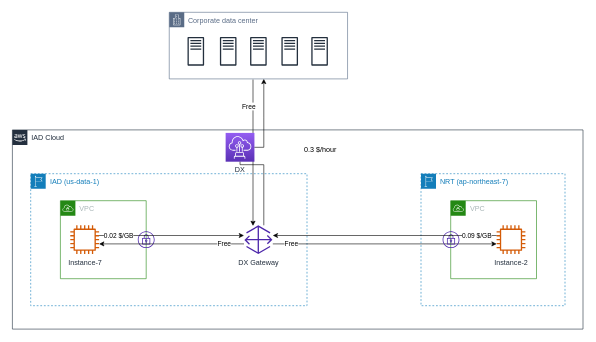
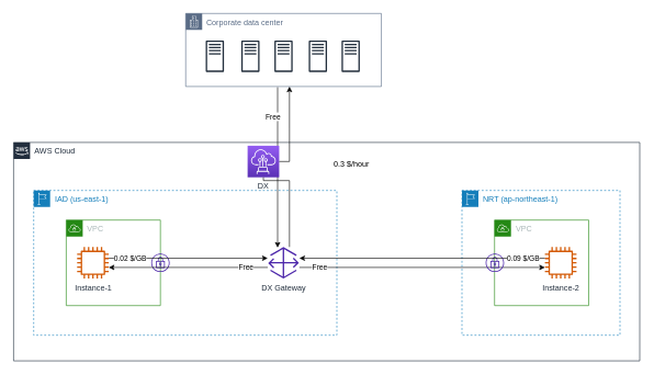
  <mxCell id="0" />
  <mxCell id="1" parent="0" />
  <mxCell id="2" style="edgeStyle=orthogonalEdgeStyle;rounded=0;orthogonalLoop=1;jettySize=auto;html=1;" parent="1" edge="1"><mxGeometry relative="1" as="geometry"><mxPoint x="421" y="132" as="sourcePoint" /><mxPoint x="421" y="376" as="targetPoint" /></mxGeometry></mxCell>
  <mxCell id="3" value="Free" style="edgeLabel;html=1;align=center;verticalAlign=middle;resizable=0;points=[];" parent="2" vertex="1" connectable="0"><mxGeometry x="-0.188" relative="1" as="geometry"><mxPoint x="-8" y="-55" as="offset" /></mxGeometry></mxCell>
- <mxCell id="4" value="IAD Cloud" style="points=[[0,0],[0.25,0],[0.5,0],[0.75,0],[1,0],[1,0.25],[1,0.5],[1,0.75],[1,1],[0.75,1],[0.5,1],[0.25,1],[0,1],[0,0.75],[0,0.5],[0,0.25]];outlineConnect=0;gradientColor=none;html=1;whiteSpace=wrap;fontSize=12;fontStyle=0;container=1;pointerEvents=0;collapsible=0;recursiveResize=0;shape=mxgraph.aws4.group;grIcon=mxgraph.aws4.group_aws_cloud_alt;strokeColor=#232F3E;fillColor=none;verticalAlign=top;align=left;spacingLeft=30;fontColor=#232F3E;dashed=0;" parent="1" vertex="1"><mxGeometry x="20" y="216" width="951" height="332" as="geometry" /></mxCell>
+ <mxCell id="4" value="AWS Cloud" style="points=[[0,0],[0.25,0],[0.5,0],[0.75,0],[1,0],[1,0.25],[1,0.5],[1,0.75],[1,1],[0.75,1],[0.5,1],[0.25,1],[0,1],[0,0.75],[0,0.5],[0,0.25]];outlineConnect=0;gradientColor=none;html=1;whiteSpace=wrap;fontSize=12;fontStyle=0;container=1;pointerEvents=0;collapsible=0;recursiveResize=0;shape=mxgraph.aws4.group;grIcon=mxgraph.aws4.group_aws_cloud_alt;strokeColor=#232F3E;fillColor=none;verticalAlign=top;align=left;spacingLeft=30;fontColor=#232F3E;dashed=0;" parent="1" vertex="1"><mxGeometry x="20" y="216" width="951" height="332" as="geometry" /></mxCell>
  <mxCell id="5" value="DX" style="sketch=0;points=[[0,0,0],[0.25,0,0],[0.5,0,0],[0.75,0,0],[1,0,0],[0,1,0],[0.25,1,0],[0.5,1,0],[0.75,1,0],[1,1,0],[0,0.25,0],[0,0.5,0],[0,0.75,0],[1,0.25,0],[1,0.5,0],[1,0.75,0]];outlineConnect=0;fontColor=#232F3E;gradientColor=#945DF2;gradientDirection=north;fillColor=#5A30B5;strokeColor=#ffffff;dashed=0;verticalLabelPosition=bottom;verticalAlign=top;align=center;html=1;fontSize=12;fontStyle=0;aspect=fixed;shape=mxgraph.aws4.resourceIcon;resIcon=mxgraph.aws4.direct_connect;" vertex="1" parent="4"><mxGeometry x="355.39" y="5" width="48" height="48" as="geometry" /></mxCell>
  <mxCell id="6" value="0.3 $/hour" style="text;html=1;align=center;verticalAlign=middle;resizable=0;points=[];autosize=1;strokeColor=none;fillColor=none;" parent="4" vertex="1"><mxGeometry x="478.39" y="24" width="70" height="20" as="geometry" /></mxCell>
- <mxCell id="7" value="IAD (us-data-1)" style="points=[[0,0],[0.25,0],[0.5,0],[0.75,0],[1,0],[1,0.25],[1,0.5],[1,0.75],[1,1],[0.75,1],[0.5,1],[0.25,1],[0,1],[0,0.75],[0,0.5],[0,0.25]];outlineConnect=0;gradientColor=none;html=1;whiteSpace=wrap;fontSize=12;fontStyle=0;container=0;pointerEvents=0;collapsible=0;recursiveResize=0;shape=mxgraph.aws4.group;grIcon=mxgraph.aws4.group_region;strokeColor=#147EBA;fillColor=none;verticalAlign=top;align=left;spacingLeft=30;fontColor=#147EBA;dashed=1;" parent="1" vertex="1"><mxGeometry x="50.5" y="289" width="460.5" height="220" as="geometry" /></mxCell>
+ <mxCell id="7" value="IAD (us-east-1)" style="points=[[0,0],[0.25,0],[0.5,0],[0.75,0],[1,0],[1,0.25],[1,0.5],[1,0.75],[1,1],[0.75,1],[0.5,1],[0.25,1],[0,1],[0,0.75],[0,0.5],[0,0.25]];outlineConnect=0;gradientColor=none;html=1;whiteSpace=wrap;fontSize=12;fontStyle=0;container=0;pointerEvents=0;collapsible=0;recursiveResize=0;shape=mxgraph.aws4.group;grIcon=mxgraph.aws4.group_region;strokeColor=#147EBA;fillColor=none;verticalAlign=top;align=left;spacingLeft=30;fontColor=#147EBA;dashed=1;" parent="1" vertex="1"><mxGeometry x="50.5" y="289" width="460.5" height="220" as="geometry" /></mxCell>
  <mxCell id="8" value="VPC" style="points=[[0,0],[0.25,0],[0.5,0],[0.75,0],[1,0],[1,0.25],[1,0.5],[1,0.75],[1,1],[0.75,1],[0.5,1],[0.25,1],[0,1],[0,0.75],[0,0.5],[0,0.25]];outlineConnect=0;gradientColor=none;html=1;whiteSpace=wrap;fontSize=12;fontStyle=0;container=1;pointerEvents=0;collapsible=0;recursiveResize=0;shape=mxgraph.aws4.group;grIcon=mxgraph.aws4.group_vpc;strokeColor=#248814;fillColor=none;verticalAlign=top;align=left;spacingLeft=30;fontColor=#AAB7B8;dashed=0;" parent="1" vertex="1"><mxGeometry x="100" y="334" width="143" height="130" as="geometry" /></mxCell>
- <mxCell id="9" value="Instance-7" style="sketch=0;outlineConnect=0;fontColor=#232F3E;gradientColor=none;fillColor=#D45B07;strokeColor=none;dashed=0;verticalLabelPosition=bottom;verticalAlign=top;align=center;html=1;fontSize=12;fontStyle=0;aspect=fixed;pointerEvents=1;shape=mxgraph.aws4.instance2;" parent="8" vertex="1"><mxGeometry x="16.5" y="41" width="48" height="48" as="geometry" /></mxCell>
+ <mxCell id="9" value="Instance-1" style="sketch=0;outlineConnect=0;fontColor=#232F3E;gradientColor=none;fillColor=#D45B07;strokeColor=none;dashed=0;verticalLabelPosition=bottom;verticalAlign=top;align=center;html=1;fontSize=12;fontStyle=0;aspect=fixed;pointerEvents=1;shape=mxgraph.aws4.instance2;" parent="8" vertex="1"><mxGeometry x="16.5" y="41" width="48" height="48" as="geometry" /></mxCell>
  <mxCell id="10" value="" style="sketch=0;outlineConnect=0;fontColor=#232F3E;gradientColor=none;fillColor=#4D27AA;strokeColor=none;dashed=0;verticalLabelPosition=bottom;verticalAlign=top;align=center;html=1;fontSize=12;fontStyle=0;aspect=fixed;pointerEvents=1;shape=mxgraph.aws4.vpn_gateway;" parent="8" vertex="1"><mxGeometry x="129" y="51" width="28" height="28" as="geometry" /></mxCell>
  <mxCell id="11" style="edgeStyle=orthogonalEdgeStyle;rounded=0;orthogonalLoop=1;jettySize=auto;html=1;" parent="1" edge="1"><mxGeometry relative="1" as="geometry"><mxPoint x="406" y="406" as="sourcePoint" /><mxPoint x="164.5" y="406" as="targetPoint" /></mxGeometry></mxCell>
  <mxCell id="12" value="Free" style="edgeLabel;html=1;align=center;verticalAlign=middle;resizable=0;points=[];" parent="11" vertex="1" connectable="0"><mxGeometry x="-0.718" y="-1" relative="1" as="geometry"><mxPoint as="offset" /></mxGeometry></mxCell>
  <mxCell id="13" style="edgeStyle=orthogonalEdgeStyle;rounded=0;orthogonalLoop=1;jettySize=auto;html=1;" parent="1" edge="1"><mxGeometry relative="1" as="geometry"><mxPoint x="454" y="406" as="sourcePoint" /><mxPoint x="827" y="406" as="targetPoint" /></mxGeometry></mxCell>
  <mxCell id="14" value="Free" style="edgeLabel;html=1;align=center;verticalAlign=middle;resizable=0;points=[];" parent="13" vertex="1" connectable="0"><mxGeometry x="-0.871" y="1" relative="1" as="geometry"><mxPoint x="6" as="offset" /></mxGeometry></mxCell>
  <mxCell id="15" style="edgeStyle=orthogonalEdgeStyle;rounded=0;orthogonalLoop=1;jettySize=auto;html=1;entryX=0.5;entryY=1;entryDx=0;entryDy=0;startArrow=none;" parent="1" edge="1" source="5"><mxGeometry relative="1" as="geometry"><mxPoint x="439" y="375" as="sourcePoint" /><mxPoint x="439" y="131" as="targetPoint" /><Array as="points"><mxPoint x="439" y="196" /><mxPoint x="439" y="196" /></Array></mxGeometry></mxCell>
- <mxCell id="16" value="NRT (ap-northeast-7)" style="points=[[0,0],[0.25,0],[0.5,0],[0.75,0],[1,0],[1,0.25],[1,0.5],[1,0.75],[1,1],[0.75,1],[0.5,1],[0.25,1],[0,1],[0,0.75],[0,0.5],[0,0.25]];outlineConnect=0;gradientColor=none;html=1;whiteSpace=wrap;fontSize=12;fontStyle=0;container=0;pointerEvents=0;collapsible=0;recursiveResize=0;shape=mxgraph.aws4.group;grIcon=mxgraph.aws4.group_region;strokeColor=#147EBA;fillColor=none;verticalAlign=top;align=left;spacingLeft=30;fontColor=#147EBA;dashed=1;" parent="1" vertex="1"><mxGeometry x="701" y="289" width="240" height="220" as="geometry" /></mxCell>
+ <mxCell id="16" value="NRT (ap-northeast-1)" style="points=[[0,0],[0.25,0],[0.5,0],[0.75,0],[1,0],[1,0.25],[1,0.5],[1,0.75],[1,1],[0.75,1],[0.5,1],[0.25,1],[0,1],[0,0.75],[0,0.5],[0,0.25]];outlineConnect=0;gradientColor=none;html=1;whiteSpace=wrap;fontSize=12;fontStyle=0;container=0;pointerEvents=0;collapsible=0;recursiveResize=0;shape=mxgraph.aws4.group;grIcon=mxgraph.aws4.group_region;strokeColor=#147EBA;fillColor=none;verticalAlign=top;align=left;spacingLeft=30;fontColor=#147EBA;dashed=1;" parent="1" vertex="1"><mxGeometry x="701" y="289" width="240" height="220" as="geometry" /></mxCell>
  <mxCell id="17" value="VPC" style="points=[[0,0],[0.25,0],[0.5,0],[0.75,0],[1,0],[1,0.25],[1,0.5],[1,0.75],[1,1],[0.75,1],[0.5,1],[0.25,1],[0,1],[0,0.75],[0,0.5],[0,0.25]];outlineConnect=0;gradientColor=none;html=1;whiteSpace=wrap;fontSize=12;fontStyle=0;container=1;pointerEvents=0;collapsible=0;recursiveResize=0;shape=mxgraph.aws4.group;grIcon=mxgraph.aws4.group_vpc;strokeColor=#248814;fillColor=none;verticalAlign=top;align=left;spacingLeft=30;fontColor=#AAB7B8;dashed=0;" parent="1" vertex="1"><mxGeometry x="750.5" y="334" width="143" height="130" as="geometry" /></mxCell>
  <mxCell id="18" value="Instance-2" style="sketch=0;outlineConnect=0;fontColor=#232F3E;gradientColor=none;fillColor=#D45B07;strokeColor=none;dashed=0;verticalLabelPosition=bottom;verticalAlign=top;align=center;html=1;fontSize=12;fontStyle=0;aspect=fixed;pointerEvents=1;shape=mxgraph.aws4.instance2;" parent="17" vertex="1"><mxGeometry x="76.5" y="41" width="48" height="48" as="geometry" /></mxCell>
  <mxCell id="19" value="" style="sketch=0;outlineConnect=0;fontColor=#232F3E;gradientColor=none;fillColor=#4D27AA;strokeColor=none;dashed=0;verticalLabelPosition=bottom;verticalAlign=top;align=center;html=1;fontSize=12;fontStyle=0;aspect=fixed;pointerEvents=1;shape=mxgraph.aws4.vpn_gateway;" parent="1" vertex="1"><mxGeometry x="737" y="385" width="28" height="28" as="geometry" /></mxCell>
  <mxCell id="20" style="edgeStyle=orthogonalEdgeStyle;rounded=0;orthogonalLoop=1;jettySize=auto;html=1;" parent="1" edge="1"><mxGeometry relative="1" as="geometry"><mxPoint x="164.5" y="392" as="sourcePoint" /><mxPoint x="406" y="392" as="targetPoint" /></mxGeometry></mxCell>
  <mxCell id="21" value="0.02 $/GB" style="edgeLabel;html=1;align=center;verticalAlign=middle;resizable=0;points=[];" parent="20" vertex="1" connectable="0"><mxGeometry x="-0.731" relative="1" as="geometry"><mxPoint as="offset" /></mxGeometry></mxCell>
  <mxCell id="22" style="edgeStyle=orthogonalEdgeStyle;rounded=0;orthogonalLoop=1;jettySize=auto;html=1;" parent="1" edge="1"><mxGeometry relative="1" as="geometry"><mxPoint x="827" y="392" as="sourcePoint" /><mxPoint x="454" y="392" as="targetPoint" /></mxGeometry></mxCell>
  <mxCell id="23" value="0.09 $/GB" style="edgeLabel;html=1;align=center;verticalAlign=middle;resizable=0;points=[];" parent="22" vertex="1" connectable="0"><mxGeometry x="-0.839" relative="1" as="geometry"><mxPoint x="-4" as="offset" /></mxGeometry></mxCell>
  <mxCell id="24" value="" style="group" parent="1" vertex="1" connectable="0"><mxGeometry x="281.42" y="20" width="297.16" height="111" as="geometry" /></mxCell>
  <mxCell id="25" value="" style="sketch=0;outlineConnect=0;fontColor=#232F3E;gradientColor=none;fillColor=#232F3D;strokeColor=none;dashed=0;verticalLabelPosition=bottom;verticalAlign=top;align=center;html=1;fontSize=12;fontStyle=0;aspect=fixed;pointerEvents=1;shape=mxgraph.aws4.traditional_server;" parent="24" vertex="1"><mxGeometry x="30.42" y="41" width="27.69" height="48" as="geometry" /></mxCell>
  <mxCell id="26" value="Corporate data center" style="points=[[0,0],[0.25,0],[0.5,0],[0.75,0],[1,0],[1,0.25],[1,0.5],[1,0.75],[1,1],[0.75,1],[0.5,1],[0.25,1],[0,1],[0,0.75],[0,0.5],[0,0.25]];outlineConnect=0;gradientColor=none;html=1;whiteSpace=wrap;fontSize=12;fontStyle=0;container=1;pointerEvents=0;collapsible=0;recursiveResize=0;shape=mxgraph.aws4.group;grIcon=mxgraph.aws4.group_corporate_data_center;strokeColor=#5A6C86;fillColor=none;verticalAlign=top;align=left;spacingLeft=30;fontColor=#5A6C86;dashed=0;" parent="24" vertex="1"><mxGeometry width="297.16" height="111" as="geometry" /></mxCell>
  <mxCell id="27" value="" style="sketch=0;outlineConnect=0;fontColor=#232F3E;gradientColor=none;fillColor=#232F3D;strokeColor=none;dashed=0;verticalLabelPosition=bottom;verticalAlign=top;align=center;html=1;fontSize=12;fontStyle=0;aspect=fixed;pointerEvents=1;shape=mxgraph.aws4.traditional_server;" parent="24" vertex="1"><mxGeometry x="84.42" y="41" width="27.69" height="48" as="geometry" /></mxCell>
  <mxCell id="28" value="" style="sketch=0;outlineConnect=0;fontColor=#232F3E;gradientColor=none;fillColor=#232F3D;strokeColor=none;dashed=0;verticalLabelPosition=bottom;verticalAlign=top;align=center;html=1;fontSize=12;fontStyle=1;aspect=fixed;pointerEvents=1;shape=mxgraph.aws4.traditional_server;" parent="24" vertex="1"><mxGeometry x="134.73" y="41" width="27.69" height="48" as="geometry" /></mxCell>
  <mxCell id="29" value="" style="sketch=0;outlineConnect=0;fontColor=#232F3E;gradientColor=none;fillColor=#232F3D;strokeColor=none;dashed=0;verticalLabelPosition=bottom;verticalAlign=top;align=center;html=1;fontSize=12;fontStyle=1;aspect=fixed;pointerEvents=1;shape=mxgraph.aws4.traditional_server;" parent="24" vertex="1"><mxGeometry x="236.73" y="41" width="27.69" height="48" as="geometry" /></mxCell>
  <mxCell id="30" value="" style="sketch=0;outlineConnect=0;fontColor=#232F3E;gradientColor=none;fillColor=#232F3D;strokeColor=none;dashed=0;verticalLabelPosition=bottom;verticalAlign=top;align=center;html=1;fontSize=12;fontStyle=1;aspect=fixed;pointerEvents=1;shape=mxgraph.aws4.traditional_server;" parent="24" vertex="1"><mxGeometry x="186.92" y="41" width="27.69" height="48" as="geometry" /></mxCell>
  <mxCell id="31" value="DX Gateway" style="sketch=0;outlineConnect=0;fontColor=#232F3E;gradientColor=none;fillColor=#4D27AA;strokeColor=none;dashed=0;verticalLabelPosition=bottom;verticalAlign=top;align=center;html=1;fontSize=12;fontStyle=0;aspect=fixed;pointerEvents=1;shape=mxgraph.aws4.gateway;" vertex="1" parent="1"><mxGeometry x="406.62" y="375" width="46.77" height="48" as="geometry" /></mxCell>
  <mxCell id="32" value="" style="edgeStyle=orthogonalEdgeStyle;rounded=0;orthogonalLoop=1;jettySize=auto;html=1;entryX=0.5;entryY=1;entryDx=0;entryDy=0;endArrow=none;" edge="1" parent="1" target="5"><mxGeometry relative="1" as="geometry"><mxPoint x="439" y="375" as="sourcePoint" /><mxPoint x="439" y="131" as="targetPoint" /><Array as="points"><mxPoint x="439" y="274" /></Array></mxGeometry></mxCell>
